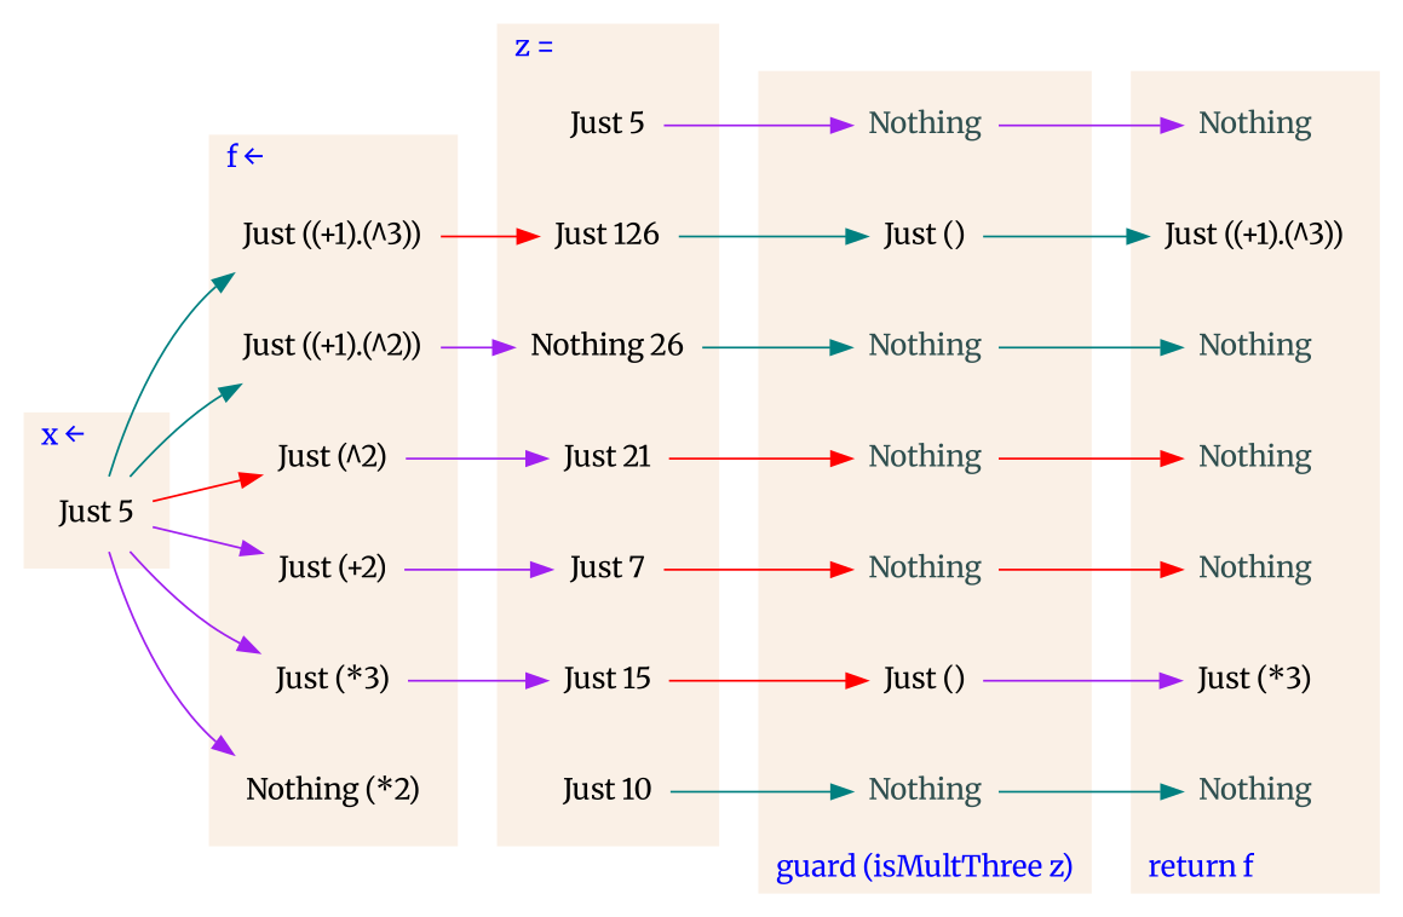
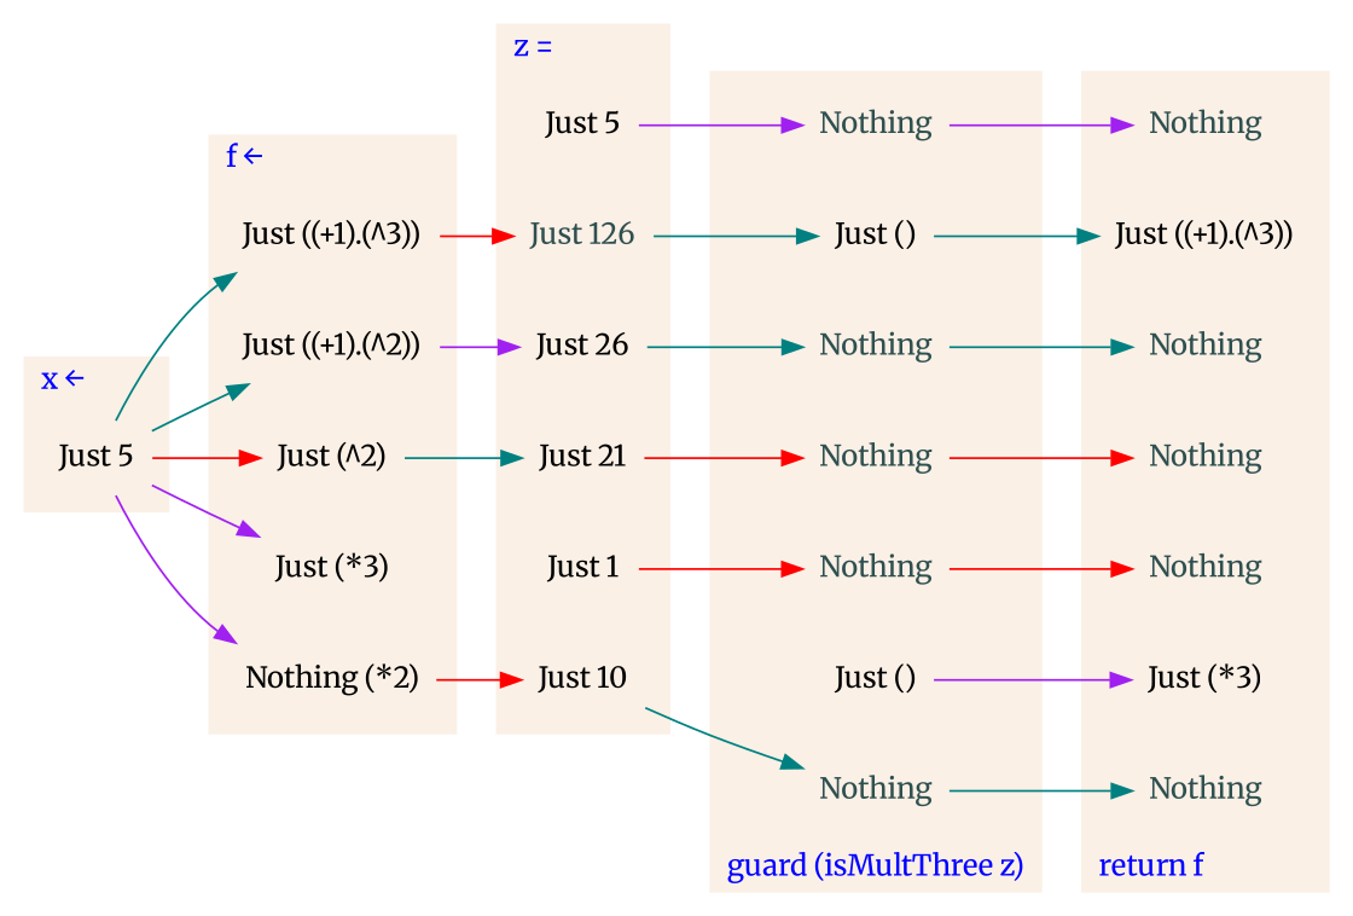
  digraph {
    constraint=false
    fontname=Merriweather
    labeljust=l
    rankdir=LR
    node [color=white fontname=Merriweather shape=none]
    edge [color=purple fontname=Merriweather]
    n1 [label="Just 5"]
    n2 [label="Just ((+1).(^3))"]
    n3 [label="Just ((+1).(^2))"]
    n4 [label="Just (^2)"]
-   n5 [label="Just (+2)"]
    n6 [label="Just (*3)"]
    n7 [label="Nothing (*2)"]
    n8 [label="Just 5"]
-   n9 [label="Just 126"]
-   n10 [label="Nothing 26"]
+   n9 [label="Just 126" fontcolor=darkslategray]
+   n10 [label="Just 26"]
    n11 [label="Just 21"]
-   n12 [label="Just 7"]
-   n13 [label="Just 15"]
+   n12 [label="Just 1"]
    n14 [label="Just 10"]
    n15 [fontcolor=darkslategray label=Nothing]
    n16 [label="Just ()"]
    n17 [fontcolor=darkslategray label=Nothing]
    n18 [fontcolor=darkslategray label=Nothing]
    n19 [fontcolor=darkslategray label=Nothing]
    n20 [label="Just ()"]
    n21 [fontcolor=darkslategray label=Nothing]
    n22 [fontcolor=darkslategray label=Nothing]
    n23 [label="Just ((+1).(^3))"]
    n24 [fontcolor=darkslategray label=Nothing]
    n25 [fontcolor=darkslategray label=Nothing]
    n26 [fontcolor=darkslategray label=Nothing]
    n27 [label="Just (*3)"]
    n28 [fontcolor=darkslategray label=Nothing]
    subgraph cluster_1 {
      color=linen
      fontcolor=blue
      label="x ←"
      style=filled
      n1
    }
    subgraph cluster_2 {
      color=linen
      fontcolor=blue
      label="f ←"
      style=filled
      n2
      n3
      n4
-     n5
      n6
      n7
    }
    subgraph cluster_3 {
      color=linen
      fontcolor=blue
      label="z ="
      style=filled
      n8
      n9
      n10
      n11
      n12
-     n13
      n14
    }
    subgraph cluster_4 {
      color=linen
      fontcolor=blue
      label="guard (isMultThree z)"
      labelloc=b
      style=filled
      n15
      n16
      n17
      n18
      n19
      n20
      n21
    }
    subgraph cluster_5 {
      color=linen
      fontcolor=blue
      label="return f"
      labelloc=b
      style=filled
      n22
      n23
      n24
      n25
      n26
      n27
      n28
    }
    n1 -> n2 [color=teal]
    n1 -> n3 [color=teal]
    n1 -> n4 [color=red]
-   n1 -> n5
    n1 -> n6
    n1 -> n7
    n2 -> n9 [color=red]
    n3 -> n10
-   n4 -> n11
-   n5 -> n12
-   n6 -> n13
+   n4 -> n11 [color=teal]
+   n7 -> n14 [color=red]
    n8 -> n15
    n9 -> n16 [color=teal]
    n10 -> n17 [color=teal]
    n11 -> n18 [color=red]
    n12 -> n19 [color=red]
-   n13 -> n20 [color=red]
    n14 -> n21 [color=teal]
    n15 -> n22
    n16 -> n23 [color=teal]
    n17 -> n24 [color=teal]
    n18 -> n25 [color=red]
    n19 -> n26 [color=red]
    n20 -> n27
    n21 -> n28 [color=teal]
  }
